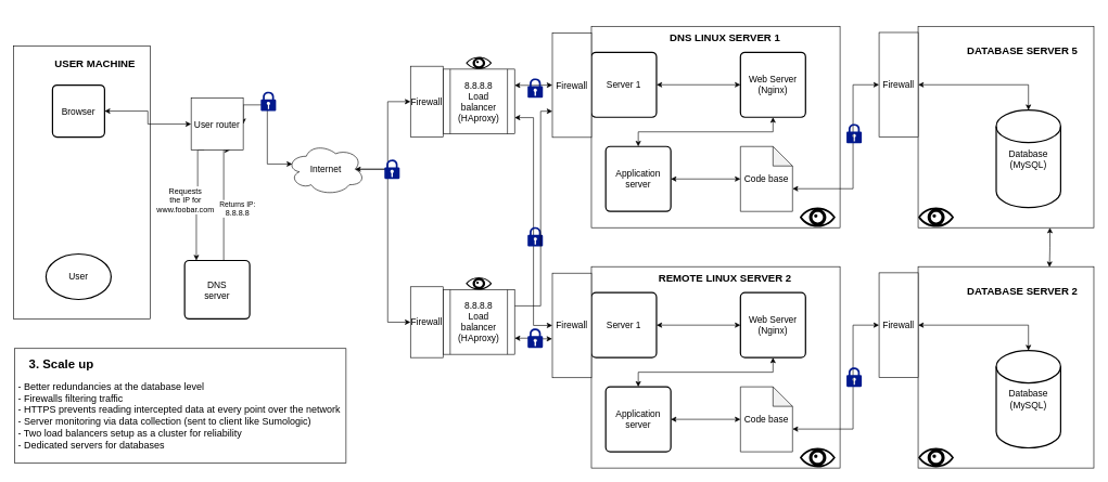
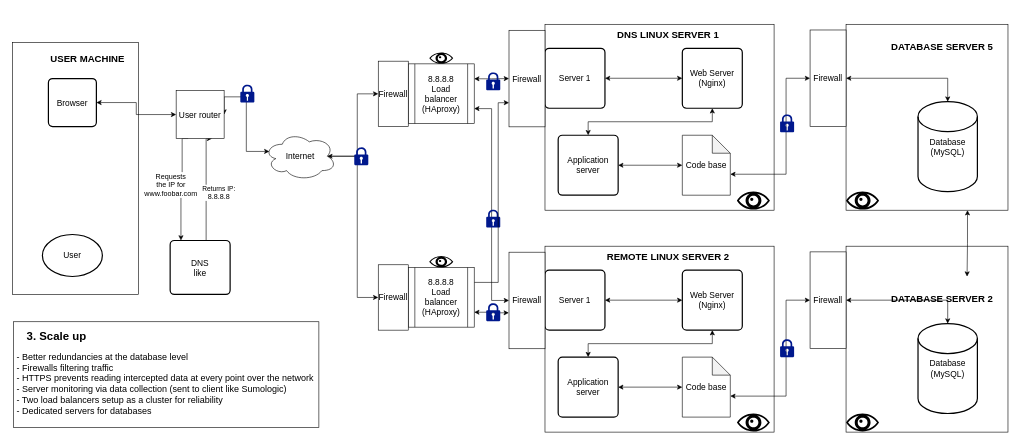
  <mxCell id="0" />
  <mxCell id="1" parent="0" />
  <mxCell id="2" value="" style="rounded=0;whiteSpace=wrap;html=1;fillColor=none;" vertex="1" parent="1"><mxGeometry x="1410" y="40" width="270" height="310" as="geometry" /></mxCell>
  <mxCell id="3" value="" style="rounded=0;whiteSpace=wrap;html=1;fillColor=none;" parent="1" vertex="1"><mxGeometry x="20" y="70.5" width="210" height="420" as="geometry" /></mxCell>
  <mxCell id="4" value="" style="rounded=0;whiteSpace=wrap;html=1;fillColor=none;" parent="1" vertex="1"><mxGeometry x="908" y="40" width="382" height="310" as="geometry" /></mxCell>
  <mxCell id="5" value="&lt;font style=&quot;font-size: 14px;&quot;&gt;Database&lt;br&gt;(MySQL)&lt;/font&gt;" style="strokeWidth=2;html=1;shape=mxgraph.flowchart.database;whiteSpace=wrap;" parent="1" vertex="1"><mxGeometry x="1530" y="169" width="99" height="150" as="geometry" /></mxCell>
  <mxCell id="6" style="edgeStyle=orthogonalEdgeStyle;rounded=0;orthogonalLoop=1;jettySize=auto;html=1;exitX=0.875;exitY=0.5;exitDx=0;exitDy=0;exitPerimeter=0;entryX=0.5;entryY=0;entryDx=0;entryDy=0;startArrow=classic;startFill=1;" parent="1" source="8" target="37" edge="1"><mxGeometry relative="1" as="geometry" /></mxCell>
  <mxCell id="7" style="edgeStyle=orthogonalEdgeStyle;rounded=0;orthogonalLoop=1;jettySize=auto;html=1;exitX=0.875;exitY=0.5;exitDx=0;exitDy=0;exitPerimeter=0;entryX=0.5;entryY=0;entryDx=0;entryDy=0;" edge="1" parent="1" source="8" target="69"><mxGeometry relative="1" as="geometry" /></mxCell>
  <mxCell id="8" value="&lt;font style=&quot;font-size: 14px;&quot;&gt;Internet&lt;/font&gt;" style="ellipse;shape=cloud;whiteSpace=wrap;html=1;" parent="1" vertex="1"><mxGeometry x="440" y="220" width="120" height="80" as="geometry" /></mxCell>
  <mxCell id="9" style="edgeStyle=orthogonalEdgeStyle;rounded=0;orthogonalLoop=1;jettySize=auto;html=1;exitX=1;exitY=0.5;exitDx=0;exitDy=0;startArrow=classic;startFill=1;" parent="1" source="10" target="23" edge="1"><mxGeometry relative="1" as="geometry" /></mxCell>
  <mxCell id="10" value="&lt;font style=&quot;font-size: 14px;&quot;&gt;Application&lt;br&gt;server&lt;/font&gt;" style="rounded=1;whiteSpace=wrap;html=1;absoluteArcSize=1;arcSize=14;strokeWidth=2;" parent="1" vertex="1"><mxGeometry x="930" y="225" width="100" height="100" as="geometry" /></mxCell>
  <mxCell id="11" style="edgeStyle=orthogonalEdgeStyle;rounded=0;orthogonalLoop=1;jettySize=auto;html=1;exitX=0.5;exitY=1;exitDx=0;exitDy=0;entryX=0.5;entryY=0;entryDx=0;entryDy=0;startArrow=classic;startFill=1;" parent="1" source="12" target="10" edge="1"><mxGeometry relative="1" as="geometry" /></mxCell>
  <mxCell id="12" value="&lt;font style=&quot;font-size: 14px;&quot;&gt;Web&amp;nbsp;Server&lt;br&gt;(Nginx)&lt;/font&gt;" style="rounded=1;whiteSpace=wrap;html=1;absoluteArcSize=1;arcSize=14;strokeWidth=2;" parent="1" vertex="1"><mxGeometry x="1137" y="80" width="100" height="100" as="geometry" /></mxCell>
  <mxCell id="13" style="edgeStyle=orthogonalEdgeStyle;rounded=0;orthogonalLoop=1;jettySize=auto;html=1;exitX=1;exitY=0.5;exitDx=0;exitDy=0;entryX=0;entryY=0.5;entryDx=0;entryDy=0;startArrow=classic;startFill=1;" parent="1" source="14" target="21" edge="1"><mxGeometry relative="1" as="geometry" /></mxCell>
  <mxCell id="14" value="&lt;font style=&quot;font-size: 14px;&quot;&gt;Browser&lt;/font&gt;" style="rounded=1;whiteSpace=wrap;html=1;absoluteArcSize=1;arcSize=14;strokeWidth=2;" parent="1" vertex="1"><mxGeometry x="80" y="130.5" width="80" height="80" as="geometry" /></mxCell>
  <mxCell id="15" style="edgeStyle=orthogonalEdgeStyle;rounded=0;orthogonalLoop=1;jettySize=auto;html=1;exitX=0.75;exitY=0;exitDx=0;exitDy=0;entryX=0.75;entryY=1;entryDx=0;entryDy=0;" parent="1" source="17" target="21" edge="1"><mxGeometry relative="1" as="geometry"><Array as="points"><mxPoint x="343" y="410.5" /></Array></mxGeometry></mxCell>
  <mxCell id="16" value="Returns IP:&lt;br style=&quot;border-color: var(--border-color); font-size: 12px;&quot;&gt;&lt;span style=&quot;font-size: 12px;&quot;&gt;8.8.8.8&lt;/span&gt;" style="edgeLabel;html=1;align=center;verticalAlign=middle;resizable=0;points=[];" parent="15" vertex="1" connectable="0"><mxGeometry x="-0.06" y="1" relative="1" as="geometry"><mxPoint x="21" y="-14" as="offset" /></mxGeometry></mxCell>
- <mxCell id="17" value="&lt;font style=&quot;font-size: 14px;&quot;&gt;DNS&lt;br&gt;server&lt;/font&gt;" style="rounded=1;whiteSpace=wrap;html=1;absoluteArcSize=1;arcSize=14;strokeWidth=2;" parent="1" vertex="1"><mxGeometry x="283" y="400.5" width="100" height="90" as="geometry" /></mxCell>
+ <mxCell id="17" value="&lt;font style=&quot;font-size: 14px;&quot;&gt;DNS&lt;br&gt;like&lt;/font&gt;" style="rounded=1;whiteSpace=wrap;html=1;absoluteArcSize=1;arcSize=14;strokeWidth=2;" parent="1" vertex="1"><mxGeometry x="283" y="400.5" width="100" height="90" as="geometry" /></mxCell>
  <mxCell id="18" style="edgeStyle=orthogonalEdgeStyle;rounded=0;orthogonalLoop=1;jettySize=auto;html=1;exitX=0.25;exitY=1;exitDx=0;exitDy=0;entryX=0.18;entryY=0;entryDx=0;entryDy=0;entryPerimeter=0;" parent="1" source="21" target="17" edge="1"><mxGeometry relative="1" as="geometry"><mxPoint x="303" y="400.5" as="targetPoint" /><Array as="points"><mxPoint x="303" y="315.5" /><mxPoint x="301" y="315.5" /></Array></mxGeometry></mxCell>
  <mxCell id="19" value="&lt;font style=&quot;font-size: 12px;&quot;&gt;Requests&lt;br&gt;the IP for&lt;br&gt;www.foobar.com&lt;/font&gt;" style="edgeLabel;html=1;align=center;verticalAlign=middle;resizable=0;points=[];" parent="18" vertex="1" connectable="0"><mxGeometry x="0.022" y="-2" relative="1" as="geometry"><mxPoint x="-18" y="-6" as="offset" /></mxGeometry></mxCell>
  <mxCell id="20" style="edgeStyle=orthogonalEdgeStyle;rounded=0;orthogonalLoop=1;jettySize=auto;html=1;exitX=1;exitY=0.5;exitDx=0;exitDy=0;entryX=0.07;entryY=0.4;entryDx=0;entryDy=0;entryPerimeter=0;startArrow=classic;startFill=1;" parent="1" source="21" target="8" edge="1"><mxGeometry relative="1" as="geometry"><Array as="points"><mxPoint x="410" y="161" /><mxPoint x="410" y="252" /></Array></mxGeometry></mxCell>
  <mxCell id="21" value="&lt;font style=&quot;font-size: 14px;&quot;&gt;User router&lt;/font&gt;" style="whiteSpace=wrap;html=1;aspect=fixed;" parent="1" vertex="1"><mxGeometry x="293" y="150.5" width="80" height="80" as="geometry" /></mxCell>
  <mxCell id="22" style="edgeStyle=orthogonalEdgeStyle;rounded=0;orthogonalLoop=1;jettySize=auto;html=1;exitX=0;exitY=0;exitDx=80;exitDy=65;exitPerimeter=0;entryX=0.5;entryY=0;entryDx=0;entryDy=0;startArrow=classic;startFill=1;" edge="1" parent="1" source="23" target="41"><mxGeometry relative="1" as="geometry"><Array as="points"><mxPoint x="1310" y="290" /><mxPoint x="1310" y="130" /></Array></mxGeometry></mxCell>
  <mxCell id="23" value="&lt;font style=&quot;font-size: 14px;&quot;&gt;Code base&lt;/font&gt;" style="shape=note;whiteSpace=wrap;html=1;backgroundOutline=1;darkOpacity=0.05;" parent="1" vertex="1"><mxGeometry x="1137" y="225" width="80" height="100" as="geometry" /></mxCell>
  <mxCell id="24" style="edgeStyle=orthogonalEdgeStyle;rounded=0;orthogonalLoop=1;jettySize=auto;html=1;exitX=1;exitY=0.5;exitDx=0;exitDy=0;startArrow=classic;startFill=1;" parent="1" source="25" target="12" edge="1"><mxGeometry relative="1" as="geometry" /></mxCell>
  <mxCell id="25" value="&lt;font style=&quot;font-size: 14px;&quot;&gt;Server 1&lt;/font&gt;" style="rounded=1;whiteSpace=wrap;html=1;absoluteArcSize=1;arcSize=14;strokeWidth=2;" parent="1" vertex="1"><mxGeometry x="908" y="80" width="100" height="100" as="geometry" /></mxCell>
  <mxCell id="26" value="&lt;font style=&quot;font-size: 14px;&quot;&gt;User&lt;/font&gt;" style="strokeWidth=2;html=1;shape=mxgraph.flowchart.start_1;whiteSpace=wrap;" parent="1" vertex="1"><mxGeometry x="70" y="390.5" width="100" height="70" as="geometry" /></mxCell>
  <mxCell id="27" value="&lt;h1 style=&quot;font-size: 19px;&quot;&gt;&lt;span style=&quot;&quot;&gt;&lt;span style=&quot;&quot;&gt;&lt;span style=&quot;&quot;&gt;&amp;nbsp;&amp;nbsp;&amp;nbsp; &lt;/span&gt;&lt;/span&gt;&lt;/span&gt;3. Scale up&lt;br&gt;    &lt;/h1&gt;&lt;h1 style=&quot;font-size: 19px;&quot;&gt;    &lt;/h1&gt;&lt;div style=&quot;&quot;&gt;&lt;span style=&quot;font-size: 15px;&quot;&gt;&amp;nbsp;- Better redundancies at the database level&lt;br&gt;&lt;/span&gt;&lt;/div&gt;&lt;div style=&quot;&quot;&gt;&lt;span style=&quot;font-size: 15px;&quot;&gt;&amp;nbsp;- Firewalls filtering traffic&lt;/span&gt;&lt;/div&gt;&lt;div style=&quot;&quot;&gt;&lt;span style=&quot;font-size: 15px;&quot;&gt;&amp;nbsp;- HTTPS prevents reading intercepted data at every point over the network&amp;nbsp;&amp;nbsp; &lt;br&gt;&lt;/span&gt;&lt;/div&gt;&lt;div style=&quot;&quot;&gt;&lt;span style=&quot;font-size: 15px;&quot;&gt;&amp;nbsp;- Server monitoring via data collection (sent to client like Sumologic)&lt;br&gt;&lt;/span&gt;&lt;/div&gt;&lt;div style=&quot;&quot;&gt;&lt;span style=&quot;font-size: 15px;&quot;&gt;&amp;nbsp;- Two load balancers setup as a cluster for reliability&lt;br&gt;&lt;/span&gt;&lt;/div&gt;&lt;div style=&quot;&quot;&gt;&lt;span style=&quot;font-size: 15px;&quot;&gt;&amp;nbsp;- Dedicated servers for databases&lt;br&gt;&lt;/span&gt;&lt;/div&gt;&lt;div style=&quot;&quot;&gt;&lt;span style=&quot;font-size: 15px;&quot;&gt;&lt;br&gt;&lt;/span&gt;&lt;/div&gt;" style="text;html=1;align=left;verticalAlign=middle;resizable=0;points=[];autosize=1;labelBackgroundColor=default;labelBorderColor=default;strokeWidth=1;rounded=0;spacing=2;" parent="1" vertex="1"><mxGeometry x="20" y="529" width="510" height="190" as="geometry" /></mxCell>
  <mxCell id="28" value="&lt;h1&gt;&lt;font style=&quot;font-size: 16px;&quot;&gt;&lt;b&gt;DNS LINUX SERVER 1&lt;/b&gt;&lt;/font&gt;&lt;/h1&gt;" style="text;html=1;align=center;verticalAlign=middle;resizable=0;points=[];autosize=1;strokeColor=none;fillColor=none;" parent="1" vertex="1"><mxGeometry x="998" y="20" width="230" height="70" as="geometry" /></mxCell>
  <mxCell id="29" value="&lt;h1&gt;&lt;font style=&quot;font-size: 16px;&quot;&gt;&lt;b&gt;USER MACHINE&lt;/b&gt;&lt;/font&gt;&lt;/h1&gt;" style="text;html=1;align=center;verticalAlign=middle;resizable=0;points=[];autosize=1;strokeColor=none;fillColor=none;" parent="1" vertex="1"><mxGeometry x="70" y="59.5" width="150" height="70" as="geometry" /></mxCell>
  <mxCell id="30" style="edgeStyle=orthogonalEdgeStyle;rounded=0;orthogonalLoop=1;jettySize=auto;html=1;exitX=1;exitY=0.25;exitDx=0;exitDy=0;entryX=0.5;entryY=0;entryDx=0;entryDy=0;startArrow=classic;startFill=1;" parent="1" source="32" target="34" edge="1"><mxGeometry relative="1" as="geometry" /></mxCell>
  <mxCell id="31" style="edgeStyle=orthogonalEdgeStyle;rounded=0;orthogonalLoop=1;jettySize=auto;html=1;exitX=1;exitY=0.75;exitDx=0;exitDy=0;entryX=0.5;entryY=0;entryDx=0;entryDy=0;startArrow=classic;startFill=1;" edge="1" parent="1" source="32" target="56"><mxGeometry relative="1" as="geometry" /></mxCell>
  <mxCell id="32" value="&lt;div style=&quot;font-size: 14px;&quot;&gt;&lt;font style=&quot;font-size: 14px;&quot;&gt;8.8.8.8&lt;br&gt;&lt;/font&gt;&lt;/div&gt;&lt;div style=&quot;font-size: 14px;&quot;&gt;&lt;font style=&quot;font-size: 14px;&quot;&gt;Load balancer&lt;/font&gt;&lt;/div&gt;&lt;font style=&quot;font-size: 14px;&quot;&gt;(HAproxy)&lt;/font&gt;" style="shape=process;whiteSpace=wrap;html=1;backgroundOutline=1;" parent="1" vertex="1"><mxGeometry x="680" y="106" width="110" height="99.5" as="geometry" /></mxCell>
  <mxCell id="33" style="edgeStyle=orthogonalEdgeStyle;rounded=0;orthogonalLoop=1;jettySize=auto;html=1;exitX=0.5;exitY=1;exitDx=0;exitDy=0;" parent="1" source="4" target="4" edge="1"><mxGeometry relative="1" as="geometry" /></mxCell>
  <mxCell id="34" value="&lt;font style=&quot;font-size: 14px;&quot;&gt;Firewall&lt;/font&gt;" style="rounded=0;whiteSpace=wrap;html=1;direction=north;" parent="1" vertex="1"><mxGeometry x="848" y="50" width="60" height="161" as="geometry" /></mxCell>
  <mxCell id="35" value="" style="shape=mxgraph.signs.healthcare.eye;html=1;pointerEvents=1;fillColor=#000000;strokeColor=none;verticalLabelPosition=bottom;verticalAlign=top;align=center;gradientColor=none;container=0;" parent="1" vertex="1"><mxGeometry x="1410" y="319" width="55" height="30" as="geometry" /></mxCell>
  <mxCell id="36" value="" style="shape=mxgraph.signs.healthcare.eye;html=1;pointerEvents=1;fillColor=#000000;strokeColor=none;verticalLabelPosition=bottom;verticalAlign=top;align=center;gradientColor=none;container=0;" parent="1" vertex="1"><mxGeometry x="715" y="87" width="40" height="19" as="geometry" /></mxCell>
  <mxCell id="37" value="&lt;font style=&quot;font-size: 14px;&quot;&gt;Firewall&lt;/font&gt;" style="rounded=0;whiteSpace=wrap;html=1;direction=north;" parent="1" vertex="1"><mxGeometry x="630" y="101.5" width="50" height="109" as="geometry" /></mxCell>
  <mxCell id="38" value="" style="sketch=0;aspect=fixed;pointerEvents=1;shadow=0;dashed=0;html=1;strokeColor=none;labelPosition=center;verticalLabelPosition=bottom;verticalAlign=top;align=center;fillColor=#00188D;shape=mxgraph.mscae.enterprise.lock" vertex="1" parent="1"><mxGeometry x="400" y="140.5" width="23.4" height="30" as="geometry" /></mxCell>
  <mxCell id="39" value="&lt;h1&gt;&lt;font style=&quot;font-size: 16px;&quot;&gt;&lt;b&gt;DATABASE SERVER 5&lt;/b&gt;&lt;/font&gt;&lt;/h1&gt;" style="text;html=1;align=center;verticalAlign=middle;resizable=0;points=[];autosize=1;strokeColor=none;fillColor=none;" vertex="1" parent="1"><mxGeometry x="1465" y="40" width="210" height="70" as="geometry" /></mxCell>
  <mxCell id="40" value="" style="shape=mxgraph.signs.healthcare.eye;html=1;pointerEvents=1;fillColor=#000000;strokeColor=none;verticalLabelPosition=bottom;verticalAlign=top;align=center;gradientColor=none;container=0;" vertex="1" parent="1"><mxGeometry x="1228" y="319" width="55" height="30" as="geometry" /></mxCell>
  <mxCell id="41" value="&lt;font style=&quot;font-size: 14px;&quot;&gt;Firewall&lt;/font&gt;" style="rounded=0;whiteSpace=wrap;html=1;direction=north;" vertex="1" parent="1"><mxGeometry x="1350" y="49.5" width="60" height="161" as="geometry" /></mxCell>
  <mxCell id="42" style="edgeStyle=orthogonalEdgeStyle;rounded=0;orthogonalLoop=1;jettySize=auto;html=1;exitX=0.5;exitY=1;exitDx=0;exitDy=0;entryX=0.5;entryY=0;entryDx=0;entryDy=0;entryPerimeter=0;startArrow=classic;startFill=1;" edge="1" parent="1" source="41" target="5"><mxGeometry relative="1" as="geometry" /></mxCell>
  <mxCell id="43" value="" style="rounded=0;whiteSpace=wrap;html=1;fillColor=none;" vertex="1" parent="1"><mxGeometry x="1410" y="410" width="270" height="310" as="geometry" /></mxCell>
  <mxCell id="44" value="" style="rounded=0;whiteSpace=wrap;html=1;fillColor=none;" vertex="1" parent="1"><mxGeometry x="908" y="410" width="382" height="310" as="geometry" /></mxCell>
  <mxCell id="45" value="&lt;font style=&quot;font-size: 14px;&quot;&gt;Database&lt;br&gt;(MySQL)&lt;/font&gt;" style="strokeWidth=2;html=1;shape=mxgraph.flowchart.database;whiteSpace=wrap;" vertex="1" parent="1"><mxGeometry x="1530" y="539" width="99" height="150" as="geometry" /></mxCell>
  <mxCell id="46" style="edgeStyle=orthogonalEdgeStyle;rounded=0;orthogonalLoop=1;jettySize=auto;html=1;exitX=1;exitY=0.5;exitDx=0;exitDy=0;startArrow=classic;startFill=1;" edge="1" parent="1" source="47" target="51"><mxGeometry relative="1" as="geometry" /></mxCell>
  <mxCell id="47" value="&lt;font style=&quot;font-size: 14px;&quot;&gt;Application&lt;br&gt;server&lt;/font&gt;" style="rounded=1;whiteSpace=wrap;html=1;absoluteArcSize=1;arcSize=14;strokeWidth=2;" vertex="1" parent="1"><mxGeometry x="930" y="595" width="100" height="100" as="geometry" /></mxCell>
  <mxCell id="48" style="edgeStyle=orthogonalEdgeStyle;rounded=0;orthogonalLoop=1;jettySize=auto;html=1;exitX=0.5;exitY=1;exitDx=0;exitDy=0;entryX=0.5;entryY=0;entryDx=0;entryDy=0;startArrow=classic;startFill=1;" edge="1" parent="1" source="49" target="47"><mxGeometry relative="1" as="geometry" /></mxCell>
  <mxCell id="49" value="&lt;font style=&quot;font-size: 14px;&quot;&gt;Web&amp;nbsp;Server&lt;br&gt;(Nginx)&lt;/font&gt;" style="rounded=1;whiteSpace=wrap;html=1;absoluteArcSize=1;arcSize=14;strokeWidth=2;" vertex="1" parent="1"><mxGeometry x="1137" y="450" width="100" height="100" as="geometry" /></mxCell>
  <mxCell id="50" style="edgeStyle=orthogonalEdgeStyle;rounded=0;orthogonalLoop=1;jettySize=auto;html=1;exitX=0;exitY=0;exitDx=80;exitDy=65;exitPerimeter=0;entryX=0.5;entryY=0;entryDx=0;entryDy=0;startArrow=classic;startFill=1;" edge="1" parent="1" source="51" target="60"><mxGeometry relative="1" as="geometry"><Array as="points"><mxPoint x="1310" y="660" /><mxPoint x="1310" y="500" /></Array></mxGeometry></mxCell>
  <mxCell id="51" value="&lt;font style=&quot;font-size: 14px;&quot;&gt;Code base&lt;/font&gt;" style="shape=note;whiteSpace=wrap;html=1;backgroundOutline=1;darkOpacity=0.05;" vertex="1" parent="1"><mxGeometry x="1137" y="595" width="80" height="100" as="geometry" /></mxCell>
  <mxCell id="52" style="edgeStyle=orthogonalEdgeStyle;rounded=0;orthogonalLoop=1;jettySize=auto;html=1;exitX=1;exitY=0.5;exitDx=0;exitDy=0;startArrow=classic;startFill=1;" edge="1" parent="1" source="53" target="49"><mxGeometry relative="1" as="geometry" /></mxCell>
  <mxCell id="53" value="&lt;font style=&quot;font-size: 14px;&quot;&gt;Server 1&lt;/font&gt;" style="rounded=1;whiteSpace=wrap;html=1;absoluteArcSize=1;arcSize=14;strokeWidth=2;" vertex="1" parent="1"><mxGeometry x="908" y="450" width="100" height="100" as="geometry" /></mxCell>
  <mxCell id="54" value="&lt;h1&gt;&lt;font style=&quot;font-size: 16px;&quot;&gt;&lt;b&gt;REMOTE LINUX SERVER 2&lt;br&gt;&lt;/b&gt;&lt;/font&gt;&lt;/h1&gt;" style="text;html=1;align=center;verticalAlign=middle;resizable=0;points=[];autosize=1;strokeColor=none;fillColor=none;" vertex="1" parent="1"><mxGeometry x="988" y="390" width="250" height="70" as="geometry" /></mxCell>
  <mxCell id="55" style="edgeStyle=orthogonalEdgeStyle;rounded=0;orthogonalLoop=1;jettySize=auto;html=1;exitX=0.5;exitY=1;exitDx=0;exitDy=0;" edge="1" parent="1" source="44" target="44"><mxGeometry relative="1" as="geometry" /></mxCell>
  <mxCell id="56" value="&lt;font style=&quot;font-size: 14px;&quot;&gt;Firewall&lt;/font&gt;" style="rounded=0;whiteSpace=wrap;html=1;direction=north;" vertex="1" parent="1"><mxGeometry x="848" y="420" width="60" height="161" as="geometry" /></mxCell>
  <mxCell id="57" value="" style="shape=mxgraph.signs.healthcare.eye;html=1;pointerEvents=1;fillColor=#000000;strokeColor=none;verticalLabelPosition=bottom;verticalAlign=top;align=center;gradientColor=none;container=0;" vertex="1" parent="1"><mxGeometry x="1410" y="689" width="55" height="30" as="geometry" /></mxCell>
- <mxCell id="58" value="&lt;h1&gt;&lt;font style=&quot;font-size: 16px;&quot;&gt;&lt;b&gt;DATABASE SERVER 2&lt;br&gt;&lt;/b&gt;&lt;/font&gt;&lt;/h1&gt;" style="text;html=1;align=center;verticalAlign=middle;resizable=0;points=[];autosize=1;strokeColor=none;fillColor=none;" vertex="1" parent="1"><mxGeometry x="1465" y="410" width="210" height="70" as="geometry" /></mxCell>
+ <mxCell id="58" value="&lt;h1&gt;&lt;font style=&quot;font-size: 16px;&quot;&gt;&lt;b&gt;DATABASE SERVER 2&lt;br&gt;&lt;/b&gt;&lt;/font&gt;&lt;/h1&gt;" style="text;html=1;align=center;verticalAlign=middle;resizable=0;points=[];autosize=1;strokeColor=none;fillColor=none;" vertex="1" parent="1"><mxGeometry x="1465" y="460" width="210" height="70" as="geometry" /></mxCell>
  <mxCell id="59" value="" style="shape=mxgraph.signs.healthcare.eye;html=1;pointerEvents=1;fillColor=#000000;strokeColor=none;verticalLabelPosition=bottom;verticalAlign=top;align=center;gradientColor=none;container=0;" vertex="1" parent="1"><mxGeometry x="1228" y="689" width="55" height="30" as="geometry" /></mxCell>
  <mxCell id="60" value="&lt;font style=&quot;font-size: 14px;&quot;&gt;Firewall&lt;/font&gt;" style="rounded=0;whiteSpace=wrap;html=1;direction=north;" vertex="1" parent="1"><mxGeometry x="1350" y="419.5" width="60" height="161" as="geometry" /></mxCell>
  <mxCell id="61" style="edgeStyle=orthogonalEdgeStyle;rounded=0;orthogonalLoop=1;jettySize=auto;html=1;exitX=0.5;exitY=1;exitDx=0;exitDy=0;entryX=0.5;entryY=0;entryDx=0;entryDy=0;entryPerimeter=0;startArrow=classic;startFill=1;" edge="1" parent="1" source="60" target="45"><mxGeometry relative="1" as="geometry" /></mxCell>
  <mxCell id="62" value="" style="sketch=0;aspect=fixed;pointerEvents=1;shadow=0;dashed=0;html=1;strokeColor=none;labelPosition=center;verticalLabelPosition=bottom;verticalAlign=top;align=center;fillColor=#00188D;shape=mxgraph.mscae.enterprise.lock" vertex="1" parent="1"><mxGeometry x="810" y="120" width="23.4" height="30" as="geometry" /></mxCell>
  <mxCell id="63" value="" style="sketch=0;aspect=fixed;pointerEvents=1;shadow=0;dashed=0;html=1;strokeColor=none;labelPosition=center;verticalLabelPosition=bottom;verticalAlign=top;align=center;fillColor=#00188D;shape=mxgraph.mscae.enterprise.lock" vertex="1" parent="1"><mxGeometry x="810" y="349" width="23.4" height="30" as="geometry" /></mxCell>
  <mxCell id="64" value="" style="sketch=0;aspect=fixed;pointerEvents=1;shadow=0;dashed=0;html=1;strokeColor=none;labelPosition=center;verticalLabelPosition=bottom;verticalAlign=top;align=center;fillColor=#00188D;shape=mxgraph.mscae.enterprise.lock" vertex="1" parent="1"><mxGeometry x="1300" y="190" width="23.4" height="30" as="geometry" /></mxCell>
  <mxCell id="65" value="" style="sketch=0;aspect=fixed;pointerEvents=1;shadow=0;dashed=0;html=1;strokeColor=none;labelPosition=center;verticalLabelPosition=bottom;verticalAlign=top;align=center;fillColor=#00188D;shape=mxgraph.mscae.enterprise.lock" vertex="1" parent="1"><mxGeometry x="1300" y="565" width="23.4" height="30" as="geometry" /></mxCell>
  <mxCell id="66" style="edgeStyle=orthogonalEdgeStyle;rounded=0;orthogonalLoop=1;jettySize=auto;html=1;exitX=1;exitY=0.25;exitDx=0;exitDy=0;entryX=0.25;entryY=0;entryDx=0;entryDy=0;" edge="1" parent="1" source="67" target="34"><mxGeometry relative="1" as="geometry"><Array as="points"><mxPoint x="830" y="470" /><mxPoint x="830" y="171" /></Array></mxGeometry></mxCell>
  <mxCell id="67" value="&lt;div style=&quot;font-size: 14px;&quot;&gt;&lt;font style=&quot;font-size: 14px;&quot;&gt;8.8.8.8&lt;br&gt;&lt;/font&gt;&lt;/div&gt;&lt;div style=&quot;font-size: 14px;&quot;&gt;&lt;font style=&quot;font-size: 14px;&quot;&gt;Load balancer&lt;/font&gt;&lt;/div&gt;&lt;font style=&quot;font-size: 14px;&quot;&gt;(HAproxy)&lt;/font&gt;" style="shape=process;whiteSpace=wrap;html=1;backgroundOutline=1;" vertex="1" parent="1"><mxGeometry x="680" y="445.5" width="110" height="99.5" as="geometry" /></mxCell>
  <mxCell id="68" value="" style="shape=mxgraph.signs.healthcare.eye;html=1;pointerEvents=1;fillColor=#000000;strokeColor=none;verticalLabelPosition=bottom;verticalAlign=top;align=center;gradientColor=none;container=0;" vertex="1" parent="1"><mxGeometry x="715" y="426.5" width="40" height="19" as="geometry" /></mxCell>
  <mxCell id="69" value="&lt;font style=&quot;font-size: 14px;&quot;&gt;Firewall&lt;/font&gt;" style="rounded=0;whiteSpace=wrap;html=1;direction=north;" vertex="1" parent="1"><mxGeometry x="630" y="441" width="50" height="109" as="geometry" /></mxCell>
  <mxCell id="70" style="edgeStyle=orthogonalEdgeStyle;rounded=0;orthogonalLoop=1;jettySize=auto;html=1;exitX=1;exitY=0.75;exitDx=0;exitDy=0;entryX=0.372;entryY=-0.005;entryDx=0;entryDy=0;entryPerimeter=0;startArrow=classic;startFill=1;" edge="1" parent="1" source="67" target="56"><mxGeometry relative="1" as="geometry" /></mxCell>
  <mxCell id="71" value="" style="sketch=0;aspect=fixed;pointerEvents=1;shadow=0;dashed=0;html=1;strokeColor=none;labelPosition=center;verticalLabelPosition=bottom;verticalAlign=top;align=center;fillColor=#00188D;shape=mxgraph.mscae.enterprise.lock" vertex="1" parent="1"><mxGeometry x="810" y="505" width="23.4" height="30" as="geometry" /></mxCell>
  <mxCell id="72" style="edgeStyle=orthogonalEdgeStyle;rounded=0;orthogonalLoop=1;jettySize=auto;html=1;exitX=0.75;exitY=1;exitDx=0;exitDy=0;entryX=0.699;entryY=0.009;entryDx=0;entryDy=0;entryPerimeter=0;startArrow=classic;startFill=1;" edge="1" parent="1" source="2" target="58"><mxGeometry relative="1" as="geometry" /></mxCell>
  <mxCell id="73" value="" style="sketch=0;aspect=fixed;pointerEvents=1;shadow=0;dashed=0;html=1;strokeColor=none;labelPosition=center;verticalLabelPosition=bottom;verticalAlign=top;align=center;fillColor=#00188D;shape=mxgraph.mscae.enterprise.lock" vertex="1" parent="1"><mxGeometry x="590" y="245" width="23.4" height="30" as="geometry" /></mxCell>
